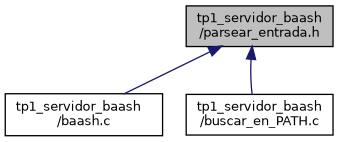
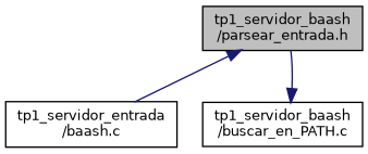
  digraph {
    node [color=black fillcolor=white fontname=Helvetica fontsize=10 shape=record style=filled]
    edge [color=midnightblue dir=back fontname=Helvetica fontsize=10 labelfontname=Helvetica labelfontsize=10 style=solid]
    n1 [fillcolor=grey75 fontcolor=black height=0.2 label="tp1_servidor_baash\l/parsear_entrada.h" width=0.4]
-   n2 [height=0.2 label="tp1_servidor_baash\l/baash.c" width=0.4]
+   n2 [height=0.2 label="tp1_servidor_entrada\l/baash.c" width=0.4]
    n3 [height=0.2 label="tp1_servidor_baash\l/buscar_en_PATH.c" width=0.4]
    n1 -> n2
-   n1 -> n3
+   n3 -> n1
  }
